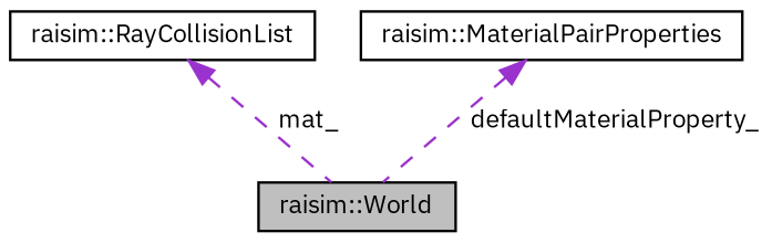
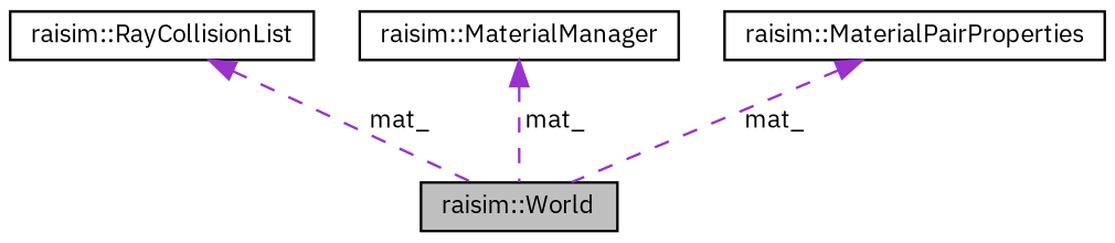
  digraph {
    fontname="IBM Plex Sans"
    node [color=black fillcolor=white fontname="IBM Plex Sans" fontsize=10 shape=record style=filled]
    edge [color=darkorchid3 dir=back fontname="IBM Plex Sans" fontsize=10 labelfontname=Helvetica labelfontsize=10 style=dashed]
    n1 [fillcolor=grey75 fontcolor=black height=0.2 label="raisim::World" width=0.4]
    n2 [height=0.2 label="raisim::RayCollisionList" width=0.4]
+   n3 [height=0.2 label="raisim::MaterialManager" width=0.4]
    n4 [height=0.2 label="raisim::MaterialPairProperties" width=0.4]
    n2 -> n1 [label=" mat_"]
-   n4 -> n1 [label=" defaultMaterialProperty_"]
+   n3 -> n1 [label=" mat_"]
+   n4 -> n1 [label=" mat_"]
  }
